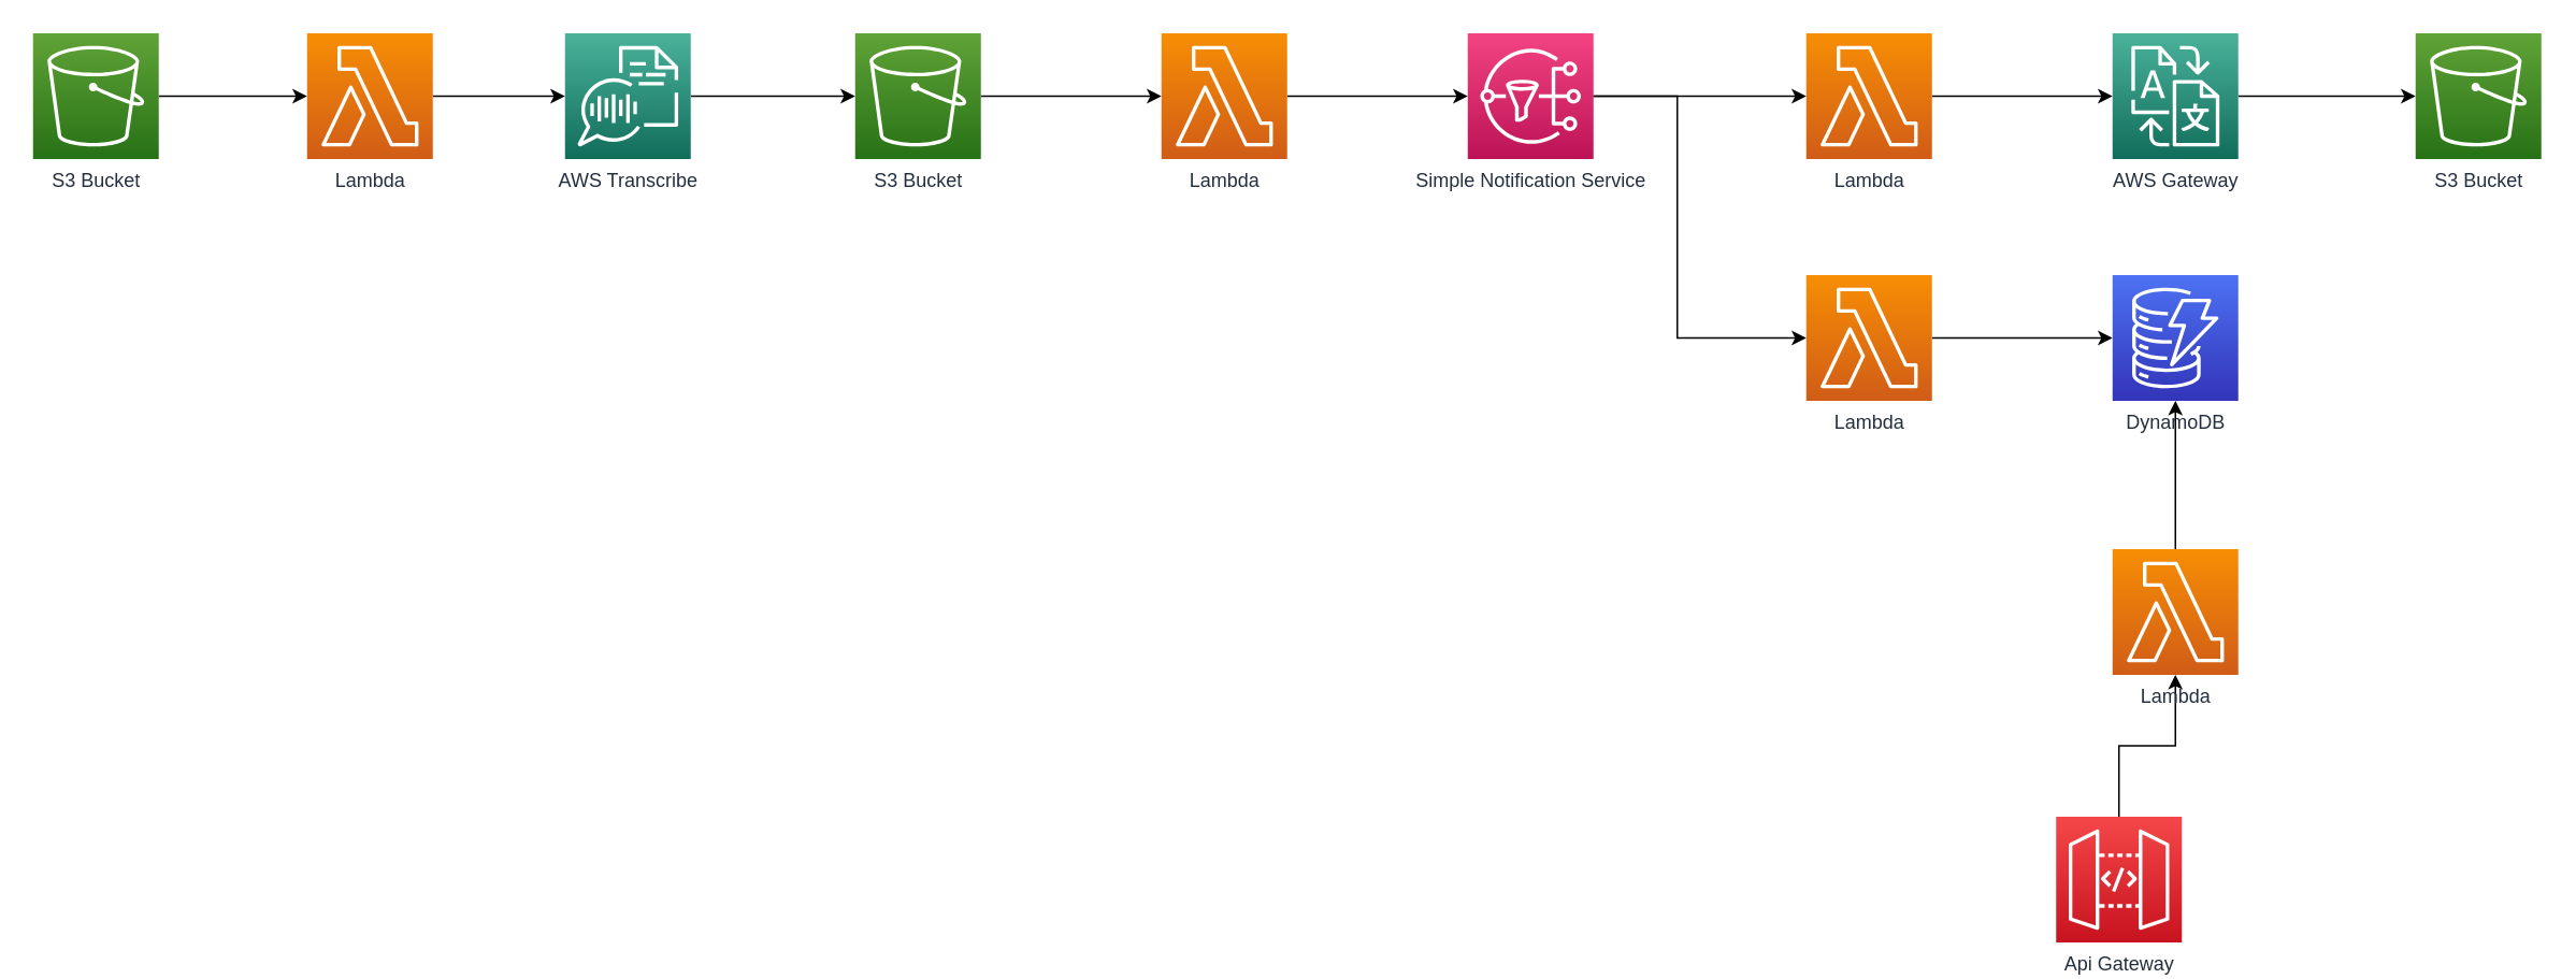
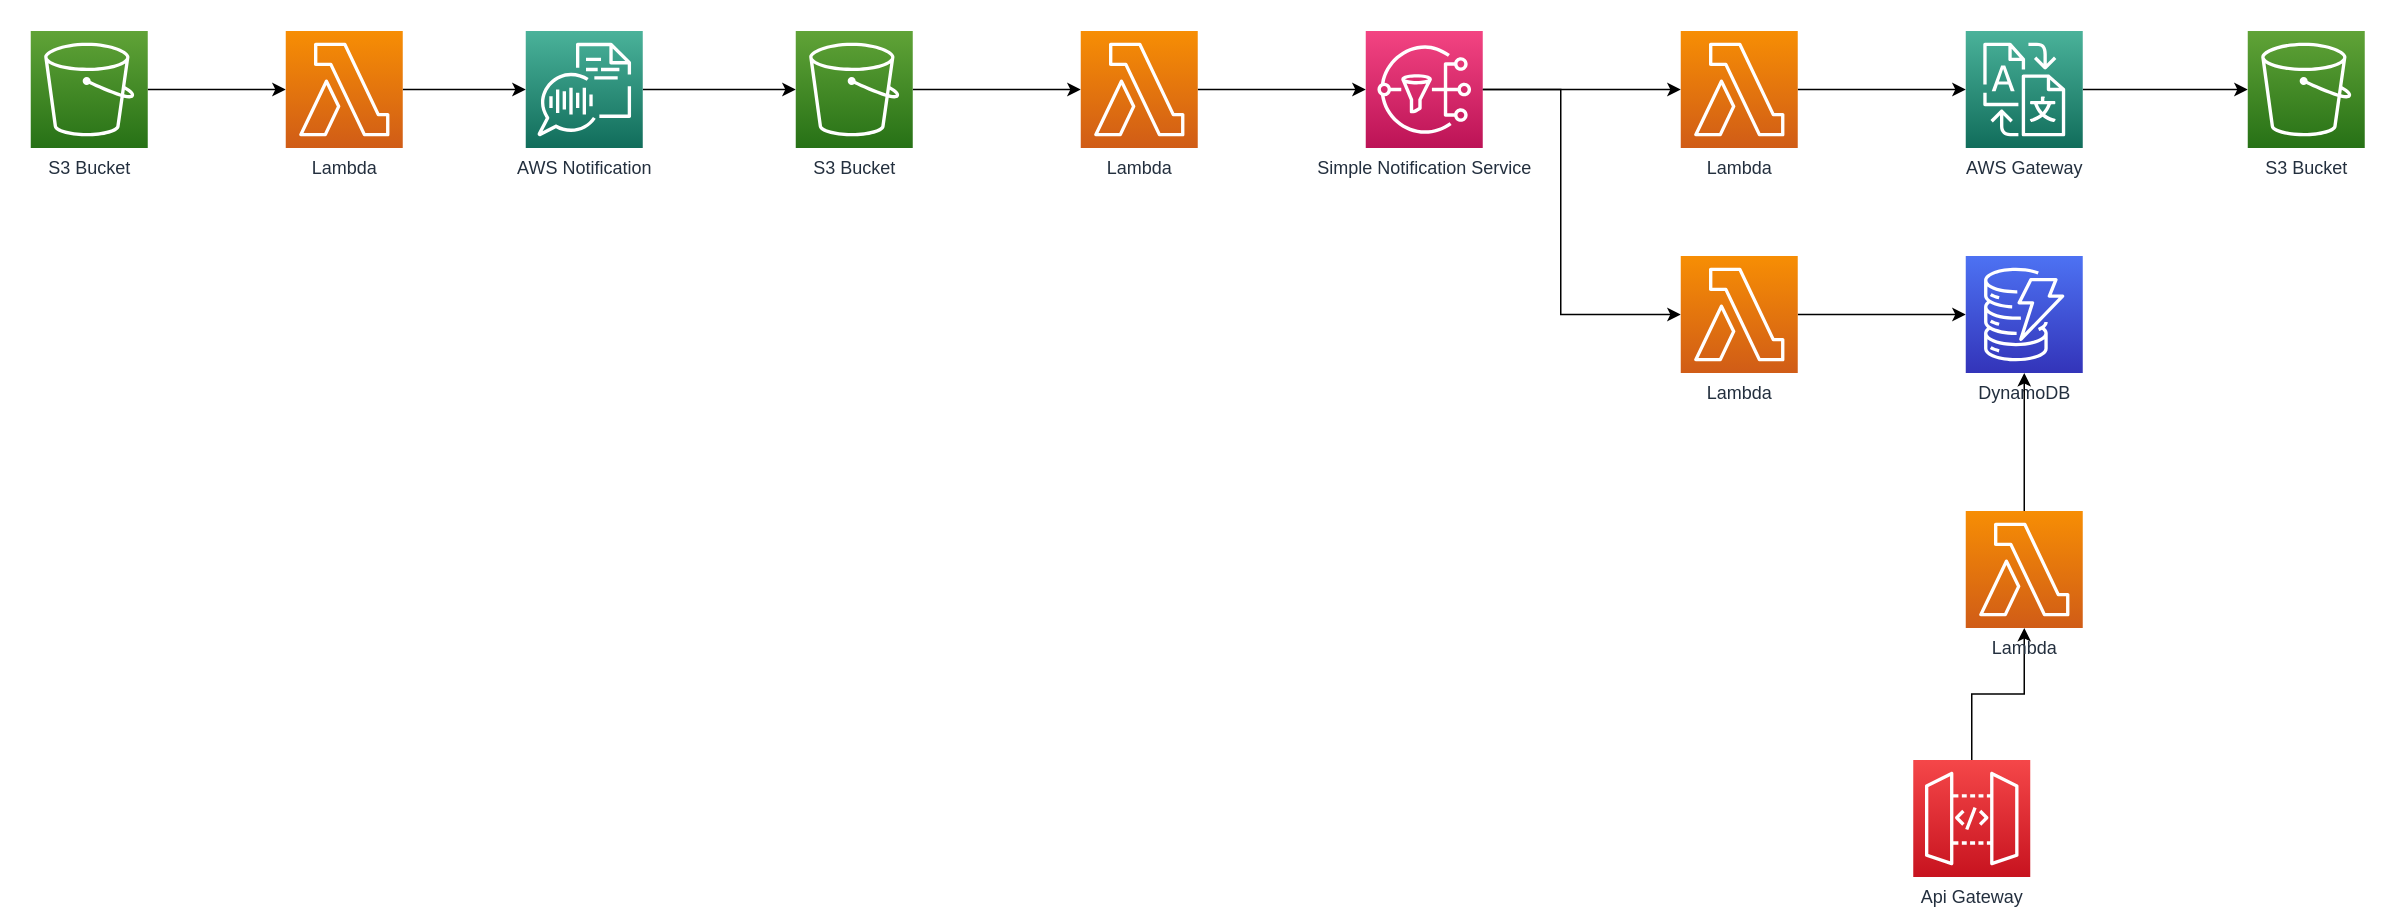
  <mxCell id="0" />
  <mxCell id="1" parent="0" />
  <mxCell id="2" style="edgeStyle=orthogonalEdgeStyle;rounded=0;orthogonalLoop=1;jettySize=auto;html=1;startArrow=none;startFill=0;" parent="1" source="3" target="13" edge="1"><mxGeometry relative="1" as="geometry" /></mxCell>
  <mxCell id="3" value="S3 Bucket" style="outlineConnect=0;fontColor=#232F3E;gradientColor=#60A337;gradientDirection=north;fillColor=#277116;strokeColor=#ffffff;dashed=0;verticalLabelPosition=bottom;verticalAlign=top;align=center;html=1;fontSize=12;fontStyle=0;aspect=fixed;shape=mxgraph.aws4.resourceIcon;resIcon=mxgraph.aws4.s3;" parent="1" vertex="1"><mxGeometry x="20" y="20" width="78" height="78" as="geometry" /></mxCell>
  <mxCell id="4" style="edgeStyle=orthogonalEdgeStyle;rounded=0;orthogonalLoop=1;jettySize=auto;html=1;startArrow=none;startFill=0;" parent="1" source="5" target="11" edge="1"><mxGeometry relative="1" as="geometry" /></mxCell>
  <mxCell id="5" value="AWS Gateway" style="outlineConnect=0;fontColor=#232F3E;gradientColor=#4AB29A;gradientDirection=north;fillColor=#116D5B;strokeColor=#ffffff;dashed=0;verticalLabelPosition=bottom;verticalAlign=top;align=center;html=1;fontSize=12;fontStyle=0;aspect=fixed;shape=mxgraph.aws4.resourceIcon;resIcon=mxgraph.aws4.translate;" parent="1" vertex="1"><mxGeometry x="1310" y="20" width="78" height="78" as="geometry" /></mxCell>
  <mxCell id="6" style="edgeStyle=orthogonalEdgeStyle;rounded=0;orthogonalLoop=1;jettySize=auto;html=1;startArrow=none;startFill=0;" parent="1" source="7" target="15" edge="1"><mxGeometry relative="1" as="geometry" /></mxCell>
- <mxCell id="7" value="AWS Transcribe" style="outlineConnect=0;fontColor=#232F3E;gradientColor=#4AB29A;gradientDirection=north;fillColor=#116D5B;strokeColor=#ffffff;dashed=0;verticalLabelPosition=bottom;verticalAlign=top;align=center;html=1;fontSize=12;fontStyle=0;aspect=fixed;shape=mxgraph.aws4.resourceIcon;resIcon=mxgraph.aws4.transcribe;" parent="1" vertex="1"><mxGeometry x="350" y="20" width="78" height="78" as="geometry" /></mxCell>
+ <mxCell id="7" value="AWS Notification" style="outlineConnect=0;fontColor=#232F3E;gradientColor=#4AB29A;gradientDirection=north;fillColor=#116D5B;strokeColor=#ffffff;dashed=0;verticalLabelPosition=bottom;verticalAlign=top;align=center;html=1;fontSize=12;fontStyle=0;aspect=fixed;shape=mxgraph.aws4.resourceIcon;resIcon=mxgraph.aws4.transcribe;" parent="1" vertex="1"><mxGeometry x="350" y="20" width="78" height="78" as="geometry" /></mxCell>
  <mxCell id="8" style="edgeStyle=orthogonalEdgeStyle;rounded=0;orthogonalLoop=1;jettySize=auto;html=1;startArrow=none;startFill=0;" parent="1" source="25" target="5" edge="1"><mxGeometry relative="1" as="geometry" /></mxCell>
  <mxCell id="9" style="edgeStyle=orthogonalEdgeStyle;rounded=0;orthogonalLoop=1;jettySize=auto;html=1;startArrow=none;startFill=0;" parent="1" source="10" target="19" edge="1"><mxGeometry relative="1" as="geometry"><Array as="points"><mxPoint x="1040" y="59" /><mxPoint x="1040" y="209" /></Array></mxGeometry></mxCell>
  <mxCell id="10" value="Simple Notification Service" style="outlineConnect=0;fontColor=#232F3E;gradientColor=#F34482;gradientDirection=north;fillColor=#BC1356;strokeColor=#ffffff;dashed=0;verticalLabelPosition=bottom;verticalAlign=top;align=center;html=1;fontSize=12;fontStyle=0;aspect=fixed;shape=mxgraph.aws4.resourceIcon;resIcon=mxgraph.aws4.sns;" parent="1" vertex="1"><mxGeometry x="910" y="20" width="78" height="78" as="geometry" /></mxCell>
  <mxCell id="11" value="S3 Bucket" style="outlineConnect=0;fontColor=#232F3E;gradientColor=#60A337;gradientDirection=north;fillColor=#277116;strokeColor=#ffffff;dashed=0;verticalLabelPosition=bottom;verticalAlign=top;align=center;html=1;fontSize=12;fontStyle=0;aspect=fixed;shape=mxgraph.aws4.resourceIcon;resIcon=mxgraph.aws4.s3;" parent="1" vertex="1"><mxGeometry x="1498" y="20" width="78" height="78" as="geometry" /></mxCell>
  <mxCell id="12" style="edgeStyle=orthogonalEdgeStyle;rounded=0;orthogonalLoop=1;jettySize=auto;html=1;startArrow=none;startFill=0;" parent="1" source="13" target="7" edge="1"><mxGeometry relative="1" as="geometry" /></mxCell>
  <mxCell id="13" value="Lambda" style="outlineConnect=0;fontColor=#232F3E;gradientColor=#F78E04;gradientDirection=north;fillColor=#D05C17;strokeColor=#ffffff;dashed=0;verticalLabelPosition=bottom;verticalAlign=top;align=center;html=1;fontSize=12;fontStyle=0;aspect=fixed;shape=mxgraph.aws4.resourceIcon;resIcon=mxgraph.aws4.lambda;" parent="1" vertex="1"><mxGeometry x="190" y="20" width="78" height="78" as="geometry" /></mxCell>
  <mxCell id="14" style="edgeStyle=orthogonalEdgeStyle;rounded=0;orthogonalLoop=1;jettySize=auto;html=1;startArrow=none;startFill=0;" parent="1" source="15" target="17" edge="1"><mxGeometry relative="1" as="geometry" /></mxCell>
  <mxCell id="15" value="S3 Bucket" style="outlineConnect=0;fontColor=#232F3E;gradientColor=#60A337;gradientDirection=north;fillColor=#277116;strokeColor=#ffffff;dashed=0;verticalLabelPosition=bottom;verticalAlign=top;align=center;html=1;fontSize=12;fontStyle=0;aspect=fixed;shape=mxgraph.aws4.resourceIcon;resIcon=mxgraph.aws4.s3;" parent="1" vertex="1"><mxGeometry x="530" y="20" width="78" height="78" as="geometry" /></mxCell>
  <mxCell id="16" style="edgeStyle=orthogonalEdgeStyle;rounded=0;orthogonalLoop=1;jettySize=auto;html=1;startArrow=none;startFill=0;" parent="1" source="17" target="10" edge="1"><mxGeometry relative="1" as="geometry" /></mxCell>
  <mxCell id="17" value="Lambda" style="outlineConnect=0;fontColor=#232F3E;gradientColor=#F78E04;gradientDirection=north;fillColor=#D05C17;strokeColor=#ffffff;dashed=0;verticalLabelPosition=bottom;verticalAlign=top;align=center;html=1;fontSize=12;fontStyle=0;aspect=fixed;shape=mxgraph.aws4.resourceIcon;resIcon=mxgraph.aws4.lambda;" parent="1" vertex="1"><mxGeometry x="720" y="20" width="78" height="78" as="geometry" /></mxCell>
  <mxCell id="18" style="edgeStyle=orthogonalEdgeStyle;rounded=0;orthogonalLoop=1;jettySize=auto;html=1;startArrow=none;startFill=0;" parent="1" source="19" target="20" edge="1"><mxGeometry relative="1" as="geometry" /></mxCell>
  <mxCell id="19" value="Lambda" style="outlineConnect=0;fontColor=#232F3E;gradientColor=#F78E04;gradientDirection=north;fillColor=#D05C17;strokeColor=#ffffff;dashed=0;verticalLabelPosition=bottom;verticalAlign=top;align=center;html=1;fontSize=12;fontStyle=0;aspect=fixed;shape=mxgraph.aws4.resourceIcon;resIcon=mxgraph.aws4.lambda;" parent="1" vertex="1"><mxGeometry x="1120" y="170" width="78" height="78" as="geometry" /></mxCell>
  <mxCell id="20" value="DynamoDB" style="outlineConnect=0;fontColor=#232F3E;gradientColor=#4D72F3;gradientDirection=north;fillColor=#3334B9;strokeColor=#ffffff;dashed=0;verticalLabelPosition=bottom;verticalAlign=top;align=center;html=1;fontSize=12;fontStyle=0;aspect=fixed;shape=mxgraph.aws4.resourceIcon;resIcon=mxgraph.aws4.dynamodb;" parent="1" vertex="1"><mxGeometry x="1310" y="170" width="78" height="78" as="geometry" /></mxCell>
  <mxCell id="21" style="edgeStyle=orthogonalEdgeStyle;rounded=0;orthogonalLoop=1;jettySize=auto;html=1;startArrow=none;startFill=0;" parent="1" source="22" target="24" edge="1"><mxGeometry relative="1" as="geometry" /></mxCell>
  <mxCell id="22" value="Api Gateway" style="outlineConnect=0;fontColor=#232F3E;gradientColor=#F54749;gradientDirection=north;fillColor=#C7131F;strokeColor=#ffffff;dashed=0;verticalLabelPosition=bottom;verticalAlign=top;align=center;html=1;fontSize=12;fontStyle=0;aspect=fixed;shape=mxgraph.aws4.resourceIcon;resIcon=mxgraph.aws4.api_gateway;" parent="1" vertex="1"><mxGeometry x="1275" y="506" width="78" height="78" as="geometry" /></mxCell>
  <mxCell id="23" style="edgeStyle=orthogonalEdgeStyle;rounded=0;orthogonalLoop=1;jettySize=auto;html=1;startArrow=none;startFill=0;" parent="1" source="24" target="20" edge="1"><mxGeometry relative="1" as="geometry" /></mxCell>
  <mxCell id="24" value="Lambda" style="outlineConnect=0;fontColor=#232F3E;gradientColor=#F78E04;gradientDirection=north;fillColor=#D05C17;strokeColor=#ffffff;dashed=0;verticalLabelPosition=bottom;verticalAlign=top;align=center;html=1;fontSize=12;fontStyle=0;aspect=fixed;shape=mxgraph.aws4.resourceIcon;resIcon=mxgraph.aws4.lambda;" parent="1" vertex="1"><mxGeometry x="1310" y="340" width="78" height="78" as="geometry" /></mxCell>
  <mxCell id="25" value="Lambda" style="outlineConnect=0;fontColor=#232F3E;gradientColor=#F78E04;gradientDirection=north;fillColor=#D05C17;strokeColor=#ffffff;dashed=0;verticalLabelPosition=bottom;verticalAlign=top;align=center;html=1;fontSize=12;fontStyle=0;aspect=fixed;shape=mxgraph.aws4.resourceIcon;resIcon=mxgraph.aws4.lambda;" parent="1" vertex="1"><mxGeometry x="1120" y="20" width="78" height="78" as="geometry" /></mxCell>
  <mxCell id="26" style="edgeStyle=orthogonalEdgeStyle;rounded=0;orthogonalLoop=1;jettySize=auto;html=1;startArrow=none;startFill=0;" parent="1" source="10" target="25" edge="1"><mxGeometry relative="1" as="geometry"><mxPoint x="988" y="59" as="sourcePoint" /><mxPoint x="1310" y="59" as="targetPoint" /></mxGeometry></mxCell>
